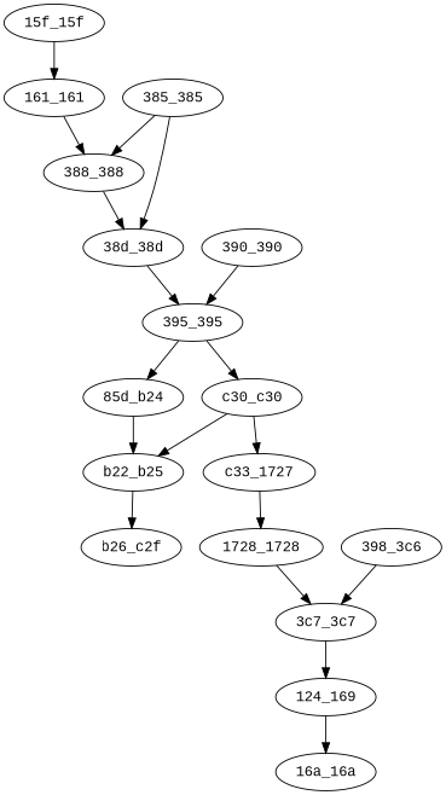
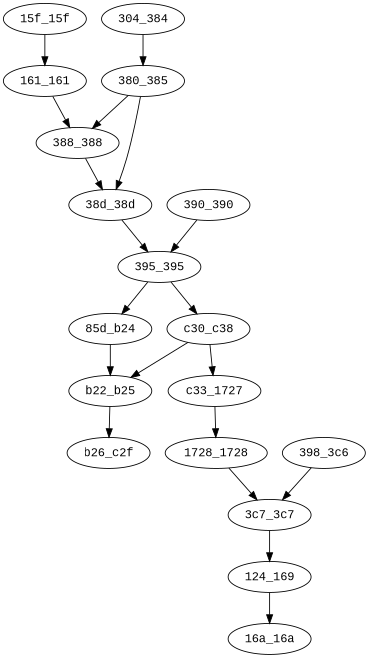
  strict digraph {
    fontname="Liberation Mono"
    node [fontname="Liberation Mono"]
    edge [fontname="Liberation Mono" is_cond=0]
    "15f_15f" [ops="[351]"]
    "161_161" [ops="[353]"]
    "388_388" [ops="[904]"]
-   "385_385" [ops="[901]"]
+   "304_384" [ops="[772, 773, 774, 775, 784, 785, 786, 795, 796, 798, 799, 800, 801, 802, 811, 812, 813, 822, 823, 825, 826, 828, 829, 830, 839, 840, 842, 844, 845, 847, 852, 853, 858, 859, 860, 862, 863, 865, 866, 868, 869, 870, 872, 873, 874, 879, 880, 881, 882, 883, 885, 886, 887, 892, 893, 895, 900]"]
+   "385_385" [ops="[901]" label="380_385"]
    "38d_38d" [ops="[909]"]
    "390_390" [ops="[912]"]
    "395_395" [ops="[917]"]
    "85d_b24" [ops="[2141, 2146, 2147, 2152, 2153, 2158, 2159, 2164, 2165, 2166, 2168, 2169, 2170, 2175, 2176, 2177, 2179, 2180, 2181, 2183, 2184, 2185, 2190, 2191, 2192, 2193, 2195, 2196, 2197, 2199, 2200, 2201, 2206, 2207, 2208, 2209, 2211, 2212, 2213, 2218, 2219, 2220, 2222, 2223, 2224, 2229, 2230, 2231, 2232, 2234, 2235, 2236, 2238, 2239, 2240, 2245, 2246, 2247, 2252, 2253, 2254, 2255, 2257, 2258, 2259, 2261, 2262, 2263, 2268, 2269, 2270, 2271, 2273, 2274, 2275, 2276, 2277, 2279, 2280, 2281, 2283, 2284, 2285, 2290, 2291, 2292, 2297, 2298, 2299, 2300, 2302, 2303, 2304, 2306, 2307, 2308, 2313, 2314, 2315, 2320, 2321, 2322, 2324, 2325, 2326, 2327, 2328, 2330, 2331, 2332, 2334, 2335, 2336, 2341, 2342, 2343, 2348, 2349, 2350, 2352, 2353, 2354, 2359, 2360, 2361, 2362, 2364, 2365, 2366, 2368, 2369, 2370, 2375, 2376, 2377, 2378, 2380, 2381, 2382, 2383, 2385, 2386, 2387, 2389, 2390, 2391, 2396, 2397, 2398, 2400, 2401, 2402, 2404, 2405, 2406, 2411, 2412, 2413, 2415, 2416, 2417, 2422, 2423, 2424, 2426, 2427, 2428, 2430, 2431, 2432, 2437, 2438, 2439, 2441, 2442, 2443, 2445, 2446, 2447, 2452, 2453, 2454, 2456, 2457, 2458, 2459, 2460, 2462, 2463, 2464, 2466, 2467, 2468, 2473, 2474, 2475, 2476, 2477, 2479, 2480, 2481, 2483, 2484, 2485, 2490, 2491, 2492, 2497, 2498, 2499, 2500, 2502, 2503, 2504, 2506, 2507, 2508, 2513, 2514, 2515, 2520, 2521, 2526, 2527, 2532, 2533, 2534, 2536, 2537, 2538, 2543, 2544, 2545, 2547, 2548, 2549, 2551, 2552, 2553, 2558, 2559, 2560, 2561, 2563, 2564, 2565, 2567, 2568, 2569, 2574, 2575, 2576, 2581, 2582, 2583, 2584, 2586, 2587, 2588, 2590, 2591, 2592, 2597, 2598, 2599, 2604, 2605, 2610, 2611, 2616, 2617, 2622, 2623, 2624, 2625, 2627, 2628, 2629, 2631, 2632, 2633, 2638, 2639, 2640, 2645, 2646, 2651, 2652, 2653, 2655, 2656, 2657, 2659, 2660, 2661, 2666, 2667, 2672, 2673, 2678, 2679, 2680, 2682, 2683, 2684, 2686, 2687, 2688, 2693, 2694, 2695, 2697, 2698, 2699, 2701, 2702, 2703, 2708, 2709, 2710, 2712, 2713, 2714, 2719, 2720, 2721, 2722, 2724, 2725, 2726, 2728, 2729, 2730, 2735, 2736, 2737, 2742, 2743, 2748, 2749, 2754, 2755, 2756, 2758, 2759, 2760, 2765, 2766, 2767, 2769, 2770, 2771, 2776, 2777, 2778, 2780, 2781, 2782, 2787, 2788, 2789, 2791, 2792, 2793, 2798, 2799, 2804, 2805, 2806, 2808, 2809, 2810, 2815, 2816, 2821, 2822, 2827, 2828, 2829, 2830, 2832, 2833, 2834, 2836, 2837, 2838, 2843, 2844, 2845, 2850, 2851, 2852]"]
-   c30_c30 [ops="[3120]"]
+   c30_c30 [ops="[3120]" label=c30_c38]
    n11 [label=b22_b25 ops="[2853]"]
    b26_c2f [ops="[2854, 2859, 2860, 2861, 2862, 2864, 2865, 2866, 2868, 2869, 2870, 2875, 2876, 2877, 2878, 2879, 2881, 2882, 2883, 2885, 2886, 2887, 2892, 2893, 2894, 2899, 2900, 2901, 2902, 2904, 2905, 2906, 2908, 2909, 2910, 2915, 2916, 2917, 2922, 2923, 2924, 2926, 2927, 2928, 2933, 2934, 2935, 2937, 2938, 2939, 2940, 2942, 2943, 2944, 2946, 2947, 2948, 2953, 2954, 2955, 2957, 2958, 2959, 2961, 2962, 2963, 2968, 2969, 2974, 2975, 2980, 2981, 2982, 2983, 2985, 2986, 2987, 2989, 2990, 2991, 2996, 2997, 2998, 3003, 3004, 3009, 3010, 3015, 3016, 3017, 3018, 3020, 3021, 3022, 3024, 3025, 3026, 3031, 3032, 3033, 3038, 3039, 3044, 3045, 3050, 3051, 3056, 3057, 3062, 3063, 3064, 3066, 3067, 3068, 3073, 3074, 3079, 3080, 3081, 3083, 3084, 3085, 3087, 3088, 3089, 3094, 3095, 3096, 3098, 3099, 3100, 3101, 3103, 3104, 3105, 3110, 3111, 3112, 3114, 3115, 3116, 3117, 3118, 3119]"]
    c33_1727 [ops="[3123, 3124, 3125, 3126, 3128, 3129, 3130, 3135, 3136, 3141, 3142, 3147, 3148, 3153, 3154, 3159, 3160, 3161, 3163, 3164, 3165, 3170, 3171, 3172, 3173, 3175, 3176, 3177, 3179, 3180, 3181, 3186, 3187, 3188, 3193, 3194, 3195, 3197, 3198, 3199, 3201, 3202, 3203, 3208, 3209, 3214, 3215, 3220, 3221, 3222, 3223, 3225, 3226, 3227, 3229, 3230, 3231, 3236, 3237, 3238, 3243, 3244, 3245, 3247, 3248, 3249, 3254, 3255, 3256, 3257, 3259, 3260, 3261, 3263, 3264, 3265, 3270, 3271, 3272, 3277, 3278, 3279, 3280, 3282, 3283, 3284, 3286, 3287, 3288, 3293, 3294, 3295, 3300, 3301, 3302, 3304, 3305, 3306, 3308, 3309, 3310, 3315, 3316, 3317, 3318, 3320, 3321, 3322, 3324, 3325, 3326, 3331, 3332, 3333, 3338, 3339, 3340, 3342, 3343, 3344, 3346, 3347, 3348, 3353, 3354, 3355, 3356, 3358, 3359, 3360, 3362, 3363, 3364, 3369, 3370, 3371, 3376, 3377, 3378, 3380, 3381, 3382, 3387, 3388, 3389, 3391, 3392, 3393, 3394, 3396, 3397, 3398, 3400, 3401, 3402, 3407, 3408, 3413, 3414, 3415, 3416, 3418, 3419, 3420, 3422, 3423, 3424, 3429, 3430, 3431, 3432, 3434, 3435, 3436, 3441, 3442, 3443, 3445, 3446, 3447, 3452, 3453, 3454, 3455, 3457, 3458, 3459, 3461, 3462, 3463, 3468, 3469, 3470, 3475, 3476, 3477, 3479, 3480, 3481, 3483, 3484, 3485, 3490, 3491, 3496, 3497, 3502, 3503, 3504, 3505, 3507, 3508, 3509, 3511, 3512, 3513, 3518, 3519, 3520, 3525, 3526, 3531, 3532, 3537, 3538, 3539, 3541, 3542, 3543, 3544, 3545, 3547, 3548, 3549, 3551, 3552, 3553, 3558, 3559, 3560, 3565, 3566, 3567, 3568, 3570, 3571, 3572, 3574, 3575, 3576, 3581, 3582, 3583, 3584, 3585, 3587, 3588, 3589, 3591, 3592, 3593, 3598, 3599, 3600, 3601, 3603, 3604, 3605, 3607, 3608, 3609, 3614, 3615, 3616, 3617, 3619, 3620, 3621, 3623, 3624, 3625, 3630, 3631, 3632, 3637, 3638, 3639, 3641, 3642, 3643, 3644, 3646, 3647, 3648, 3653, 3654, 3659, 3660, 3665, 3666, 3667, 3669, 3670, 3671, 3676, 3677, 3678, 3679, 3681, 3682, 3683, 3685, 3686, 3687, 3692, 3693, 3694, 3699, 3700, 3701, 3703, 3704, 3705, 3710, 3711, 3712, 3714, 3715, 3716, 3721, 3722, 3723, 3725, 3726, 3727, 3732, 3733, 3734, 3735, 3737, 3738, 3739, 3741, 3742, 3743, 3748, 3749, 3750, 3751, 3753, 3754, 3755, 3760, 3761, 3762, 3764, 3765, 3766, 3771, 3772, 3777, 3778, 3779, 3780, 3782, 3783, 3784, 3786, 3787, 3788, 3793, 3794, 3795, 3796, 3797, 3799, 3800, 3801, 3803, 3804, 3805, 3810, 3811, 3812, 3817, 3818, 3823, 3824, 3829, 3830, 3831, 3833, 3834, 3835, 3837, 3838, 3839, 3844, 3845, 3846, 3847, 3849, 3850, 3851, 3853, 3854, 3855, 3860, 3861, 3862, 3867, 3868, 3869, 3871, 3872, 3873, 3875, 3876, 3877, 3882, 3883, 3884, 3885, 3887, 3888, 3889, 3891, 3892, 3893, 3898, 3899, 3900, 3905, 3906, 3907, 3909, 3910, 3911, 3912, 3914, 3915, 3916, 3918, 3919, 3920, 3925, 3926, 3927, 3929, 3930, 3931, 3936, 3937, 3938, 3939, 3941, 3942, 3943, 3945, 3946, 3947, 3952, 3953, 3954, 3959, 3960, 3961, 3962, 3964, 3965, 3966, 3968, 3969, 3970, 3975, 3976, 3977, 3978, 3979, 3981, 3982, 3983, 3985, 3986, 3987, 3992, 3993, 3994, 3999, 4000, 4001, 4003, 4004, 4005, 4010, 4011, 4012, 4014, 4015, 4016, 4017, 4019, 4020, 4021, 4022, 4024, 4025, 4026, 4027, 4028, 4030, 4031, 4032, 4034, 4035, 4036, 4041, 4042, 4043, 4048, 4049, 4050, 4052, 4053, 4054, 4056, 4057, 4058, 4063, 4064, 4065, 4067, 4068, 4069, 4070, 4072, 4073, 4074, 4076, 4077, 4078, 4083, 4084, 4085, 4087, 4088, 4089, 4094, 4095, 4096, 4097, 4099, 4100, 4101, 4103, 4104, 4105, 4110, 4111, 4112, 4117, 4118, 4123, 4124, 4125, 4126, 4128, 4129, 4130, 4132, 4133, 4134, 4139, 4140, 4141, 4146, 4147, 4148, 4150, 4151, 4152, 4157, 4158, 4159, 4161, 4162, 4163, 4168, 4169, 4170, 4171, 4173, 4174, 4175, 4177, 4178, 4179, 4184, 4185, 4186, 4187, 4189, 4190, 4191, 4196, 4197, 4198, 4200, 4201, 4202, 4207, 4208, 4209, 4211, 4212, 4213, 4215, 4216, 4217, 4222, 4223, 4224, 4226, 4227, 4228, 4230, 4231, 4232, 4237, 4238, 4239, 4240, 4242, 4243, 4244, 4246, 4247, 4248, 4253, 4254, 4255, 4260, 4261, 4262, 4263, 4265, 4266, 4267, 4269, 4270, 4271, 4276, 4277, 4278, 4283, 4284, 4285, 4286, 4288, 4289, 4290, 4292, 4293, 4294, 4299, 4300, 4301, 4302, 4303, 4305, 4306, 4307, 4309, 4310, 4311, 4316, 4317, 4318, 4323, 4324, 4325, 4327, 4328, 4329, 4330, 4332, 4333, 4334, 4339, 4340, 4341, 4343, 4344, 4345, 4346, 4348, 4349, 4350, 4351, 4353, 4354, 4355, 4360, 4361, 4362, 4363, 4365, 4366, 4367, 4369, 4370, 4371, 4376, 4377, 4378, 4383, 4384, 4385, 4387, 4388, 4389, 4391, 4392, 4393, 4398, 4399, 4400, 4402, 4403, 4404, 4405, 4407, 4408, 4409, 4414, 4415, 4416, 4417, 4419, 4420, 4421, 4423, 4424, 4425, 4430, 4431, 4432, 4437, 4438, 4439, 4441, 4442, 4443, 4444, 4446, 4447, 4448, 4453, 4454, 4459, 4460, 4461, 4462, 4464, 4465, 4466, 4468, 4469, 4470, 4475, 4476, 4477, 4482, 4483, 4484, 4486, 4487, 4488, 4490, 4491, 4492, 4497, 4498, 4499, 4501, 4502, 4503, 4508, 4509, 4510, 4512, 4513, 4514, 4519, 4520, 4521, 4523, 4524, 4525, 4530, 4531, 4536, 4537, 4542, 4543, 4544, 4545, 4547, 4548, 4549, 4551, 4552, 4553, 4558, 4559, 4560, 4565, 4566, 4567, 4569, 4570, 4571, 4573, 4574, 4575, 4580, 4581, 4582, 4583, 4585, 4586, 4587, 4589, 4590, 4591, 4596, 4597, 4598, 4603, 4604, 4605, 4606, 4608, 4609, 4610, 4612, 4613, 4614, 4619, 4620, 4621, 4626, 4627, 4632, 4633, 4634, 4636, 4637, 4638, 4643, 4644, 4645, 4647, 4648, 4649, 4651, 4652, 4653, 4658, 4659, 4660, 4661, 4663, 4664, 4665, 4667, 4668, 4669, 4674, 4675, 4676, 4681, 4682, 4683, 4685, 4686, 4687, 4692, 4693, 4694, 4696, 4697, 4698, 4703, 4704, 4705, 4707, 4708, 4709, 4710, 4711, 4713, 4714, 4715, 4717, 4718, 4719, 4724, 4725, 4726, 4731, 4732, 4733, 4735, 4736, 4737, 4739, 4740, 4741, 4746, 4747, 4748, 4749, 4751, 4752, 4753, 4755, 4756, 4757, 4762, 4763, 4764, 4769, 4770, 4771, 4772, 4774, 4775, 4776, 4778, 4779, 4780, 4785, 4786, 4787, 4792, 4793, 4798, 4799, 4800, 4801, 4803, 4804, 4805, 4807, 4808, 4809, 4814, 4815, 4816, 4821, 4822, 4827, 4828, 4829, 4831, 4832, 4833, 4838, 4839, 4840, 4842, 4843, 4844, 4845, 4846, 4848, 4849, 4850, 4852, 4853, 4854, 4859, 4860, 4861, 4866, 4867, 4868, 4870, 4871, 4872, 4874, 4875, 4876, 4881, 4882, 4883, 4884, 4886, 4887, 4888, 4890, 4891, 4892, 4897, 4898, 4899, 4900, 4902, 4903, 4904, 4909, 4910, 4911, 4913, 4914, 4915, 4916, 4917, 4919, 4920, 4921, 4923, 4924, 4925, 4930, 4931, 4932, 4937, 4938, 4939, 4940, 4942, 4943, 4944, 4946, 4947, 4948, 4953, 4954, 4955, 4960, 4961, 4966, 4967, 4972, 4973, 4974, 4975, 4977, 4978, 4979, 4981, 4982, 4983, 4988, 4989, 4990, 4995, 4996, 4997, 4998, 5000, 5001, 5002, 5004, 5005, 5006, 5011, 5012, 5013, 5018, 5019, 5024, 5025, 5030, 5031, 5032, 5033, 5035, 5036, 5037, 5039, 5040, 5041, 5046, 5047, 5048, 5053, 5054, 5055, 5057, 5058, 5059, 5061, 5062, 5063, 5068, 5069, 5070, 5072, 5073, 5074, 5079, 5080, 5081, 5083, 5084, 5085, 5090, 5091, 5096, 5097, 5102, 5103, 5104, 5106, 5107, 5108, 5113, 5114, 5115, 5117, 5118, 5119, 5124, 5125, 5126, 5127, 5129, 5130, 5131, 5133, 5134, 5135, 5140, 5141, 5142, 5143, 5145, 5146, 5147, 5152, 5153, 5154, 5156, 5157, 5158, 5163, 5164, 5165, 5166, 5168, 5169, 5170, 5172, 5173, 5174, 5179, 5180, 5181, 5182, 5184, 5185, 5186, 5191, 5192, 5197, 5198, 5199, 5201, 5202, 5203, 5204, 5206, 5207, 5208, 5213, 5214, 5215, 5216, 5218, 5219, 5220, 5222, 5223, 5224, 5229, 5230, 5231, 5232, 5234, 5235, 5236, 5241, 5242, 5243, 5245, 5246, 5247, 5252, 5253, 5254, 5256, 5257, 5258, 5263, 5264, 5269, 5270, 5275, 5276, 5277, 5279, 5280, 5281, 5286, 5287, 5288, 5290, 5291, 5292, 5297, 5298, 5299, 5300, 5302, 5303, 5304, 5306, 5307, 5308, 5313, 5314, 5315, 5320, 5321, 5322, 5323, 5325, 5326, 5327, 5329, 5330, 5331, 5336, 5337, 5338, 5339, 5340, 5342, 5343, 5344, 5346, 5347, 5348, 5353, 5354, 5355, 5360, 5361, 5362, 5364, 5365, 5366, 5371, 5372, 5377, 5378, 5383, 5384, 5389, 5390, 5391, 5392, 5394, 5395, 5396, 5398, 5399, 5400, 5405, 5406, 5407, 5412, 5413, 5414, 5416, 5417, 5418, 5423, 5424, 5425, 5426, 5428, 5429, 5430, 5432, 5433, 5434, 5439, 5440, 5441, 5446, 5447, 5448, 5449, 5451, 5452, 5453, 5455, 5456, 5457, 5462, 5463, 5464, 5465, 5467, 5468, 5469, 5474, 5475, 5476, 5477, 5479, 5480, 5481, 5483, 5484, 5485, 5490, 5491, 5492, 5493, 5494, 5496, 5497, 5498, 5500, 5501, 5502, 5507, 5508, 5509, 5514, 5515, 5516, 5517, 5519, 5520, 5521, 5523, 5524, 5525, 5530, 5531, 5532, 5533, 5535, 5536, 5537, 5542, 5543, 5544, 5545, 5547, 5548, 5549, 5551, 5552, 5553, 5558, 5559, 5560, 5561, 5563, 5564, 5565, 5566, 5568, 5569, 5570, 5575, 5576, 5581, 5582, 5587, 5588, 5593, 5594, 5595, 5597, 5598, 5599, 5600, 5601, 5603, 5604, 5605, 5607, 5608, 5609, 5614, 5615, 5616, 5621, 5622, 5623, 5625, 5626, 5627, 5632, 5633, 5638, 5639, 5640, 5642, 5643, 5644, 5646, 5647, 5648, 5653, 5654, 5655, 5656, 5658, 5659, 5660, 5662, 5663, 5664, 5669, 5670, 5671, 5676, 5677, 5682, 5683, 5688, 5689, 5690, 5691, 5693, 5694, 5695, 5697, 5698, 5699, 5704, 5705, 5706, 5711, 5712, 5713, 5714, 5716, 5717, 5718, 5720, 5721, 5722, 5727, 5728, 5729, 5734, 5735, 5736, 5738, 5739, 5740, 5745, 5746, 5747, 5749, 5750, 5751, 5752, 5753, 5755, 5756, 5757, 5759, 5760, 5761, 5766, 5767, 5768, 5773, 5774, 5775, 5776, 5778, 5779, 5780, 5782, 5783, 5784, 5789, 5790, 5791, 5796, 5797, 5798, 5799, 5801, 5802, 5803, 5805, 5806, 5807, 5812, 5813, 5814, 5819, 5820, 5821, 5823, 5824, 5825, 5830, 5831, 5832, 5834, 5835, 5836, 5841, 5842, 5843, 5845, 5846, 5847, 5852, 5853, 5858, 5859, 5864, 5865, 5870, 5871, 5872, 5873, 5875, 5876, 5877, 5879, 5880, 5881, 5886, 5887, 5888, 5893, 5894, 5899, 5900, 5901, 5903, 5904, 5905, 5910, 5911, 5912, 5913, 5915, 5916, 5917, 5919, 5920, 5921, 5926, 5927]"]
    "1728_1728" [ops="[5928]"]
    "3c7_3c7" [ops="[967]"]
    "398_3c6" [ops="[920, 922, 923, 925, 926, 928, 930, 932, 933, 934, 935, 937, 938, 939, 940, 941, 942, 943, 944, 945, 946, 947, 948, 949, 950, 951, 952, 953, 954, 955, 956, 957, 958, 959, 960, 961, 962, 963, 964, 965, 966]"]
    n17 [label="124_169" ops="[356, 357, 358, 359, 361]"]
    "16a_16a" [ops="[362]"]
    "15f_15f" -> "161_161"
    "161_161" -> "388_388"
    "388_388" -> "38d_38d"
+   "304_384" -> "385_385"
    "385_385" -> "388_388"
    "385_385" -> "38d_38d" [is_cond=1]
    "38d_38d" -> "395_395"
    "390_390" -> "395_395"
    "395_395" -> "85d_b24"
    "395_395" -> c30_c30
    "85d_b24" -> n11
    c30_c30 -> n11 [is_cond=1]
    c30_c30 -> c33_1727
    n11 -> b26_c2f
    c33_1727 -> "1728_1728"
    "1728_1728" -> "3c7_3c7"
    "3c7_3c7" -> n17
    "398_3c6" -> "3c7_3c7"
    n17 -> "16a_16a"
  }
